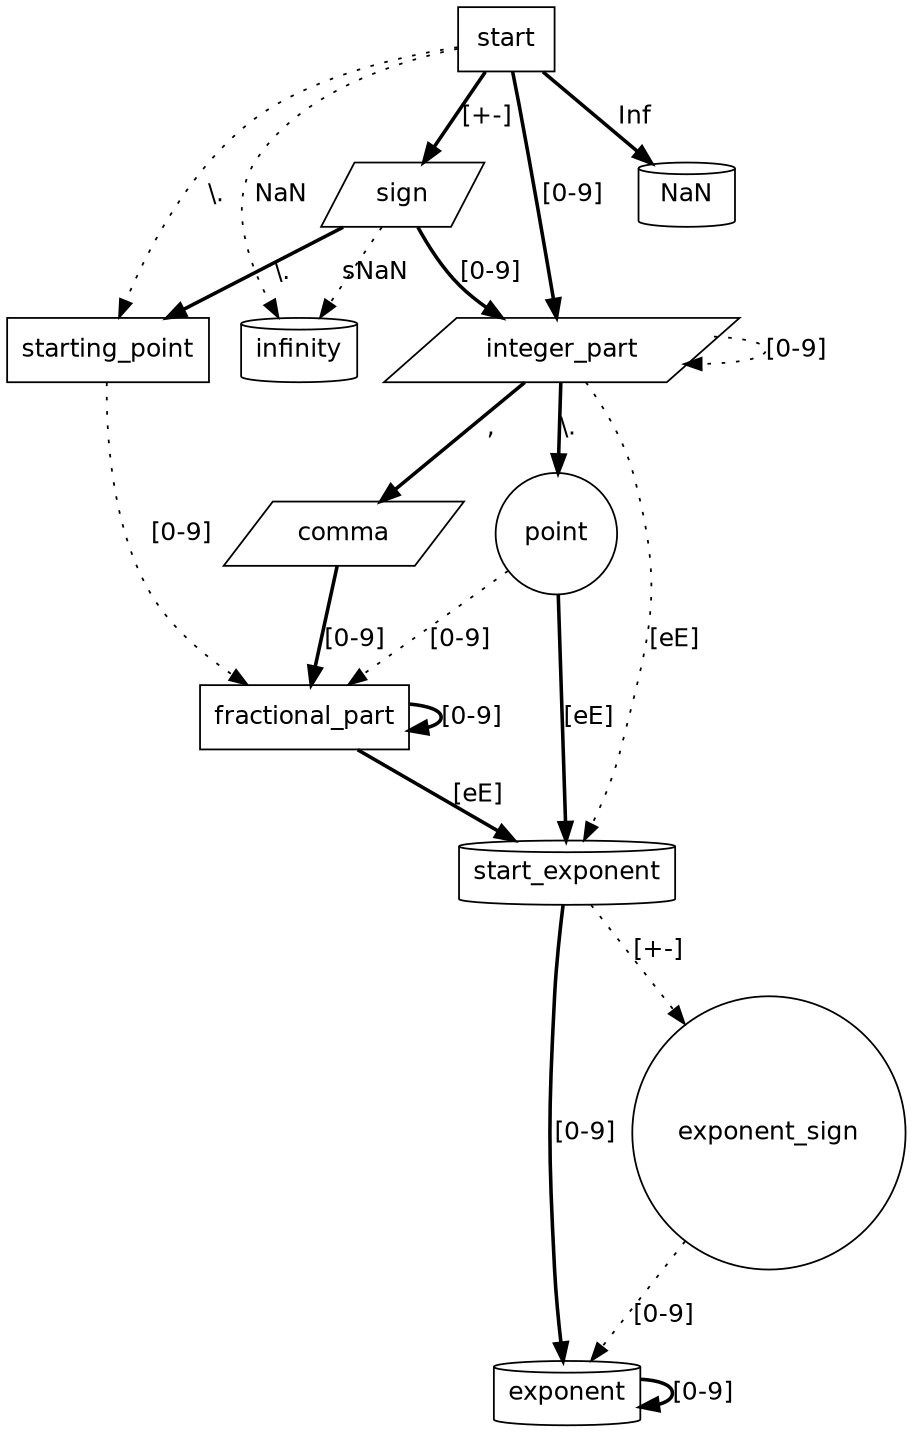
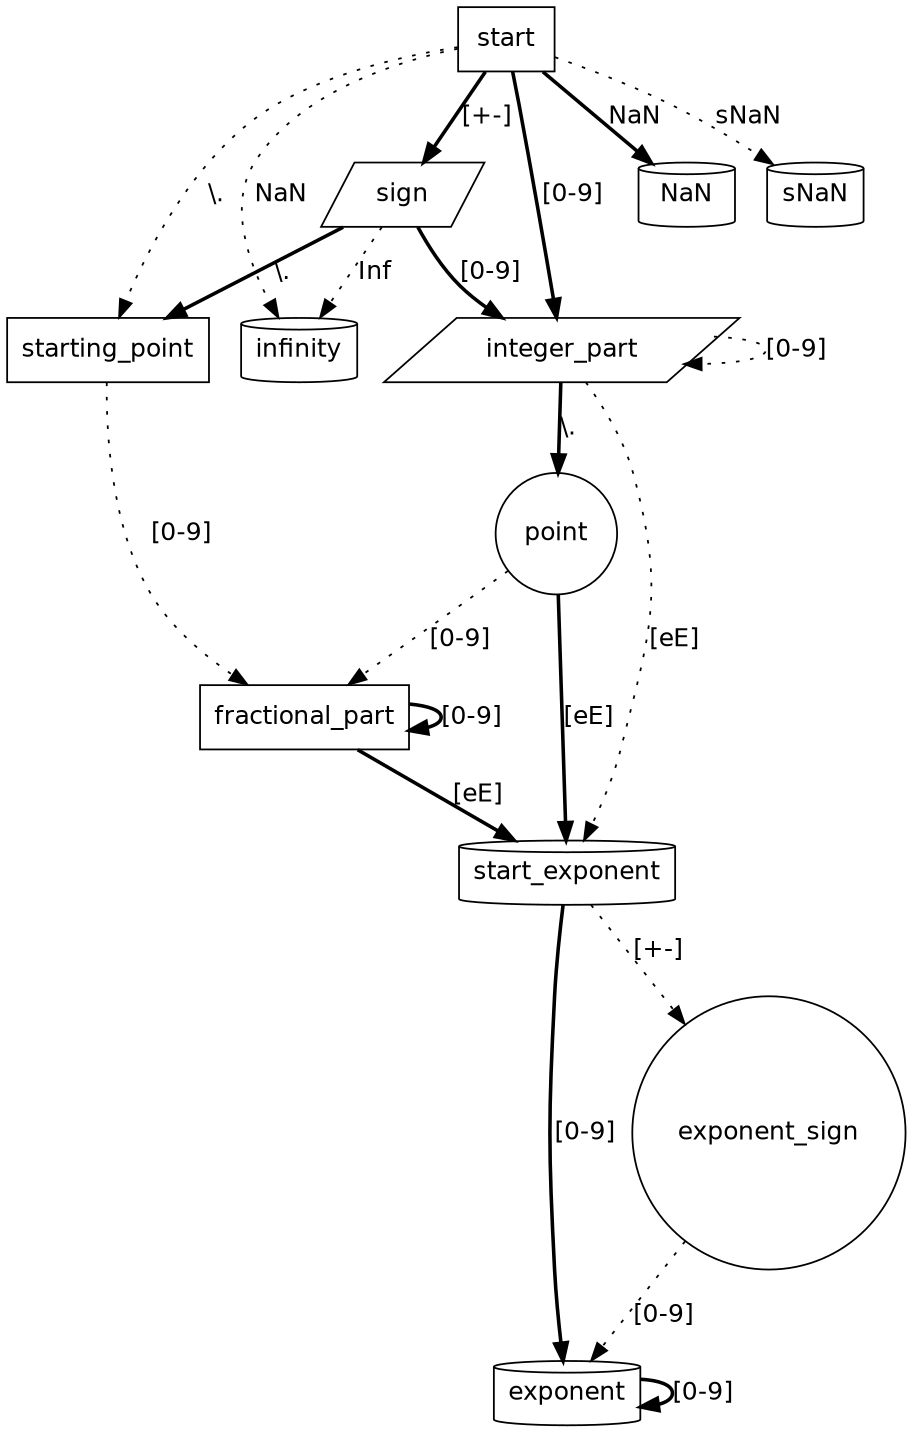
  digraph {
    fontname="DejaVu Sans"
    node [fontname="DejaVu Sans" shape=cylinder]
    edge [fontname="DejaVu Sans" style=bold]
    integer_part [shape=parallelogram]
    point [shape=circle]
-   comma [shape=parallelogram]
    start_exponent
    fractional_part [shape=box]
    exponent
    exponent_sign [shape=circle]
    start [shape=box]
    infinity
    NaN
+   sNaN
    sign [shape=parallelogram]
    starting_point [shape=box]
    integer_part -> integer_part [label="[0-9]" style=dotted]
    integer_part -> point [label="\\."]
-   integer_part -> comma [label="\,"]
    integer_part -> start_exponent [label="[eE]" style=dotted]
    point -> start_exponent [label="[eE]"]
    point -> fractional_part [label="[0-9]" style=dotted]
-   comma -> fractional_part [label="[0-9]"]
    start_exponent -> exponent [label="[0-9]"]
    start_exponent -> exponent_sign [label="[+-]" style=dotted]
    fractional_part -> start_exponent [label="[eE]"]
    fractional_part -> fractional_part [label="[0-9]"]
    exponent -> exponent [label="[0-9]"]
    exponent_sign -> exponent [label="[0-9]" style=dotted]
    start -> integer_part [label="[0-9]"]
    start -> infinity [label=NaN style=dotted]
-   start -> NaN [label=Inf]
+   start -> NaN [label=NaN]
+   start -> sNaN [label=sNaN style=dotted]
    start -> sign [label="[+-]"]
    start -> starting_point [label="\\." style=dotted]
    sign -> integer_part [label="[0-9]"]
-   sign -> infinity [label=sNaN style=dotted]
+   sign -> infinity [label=Inf style=dotted]
    sign -> starting_point [label="\\."]
    starting_point -> fractional_part [label="[0-9]" style=dotted]
  }
